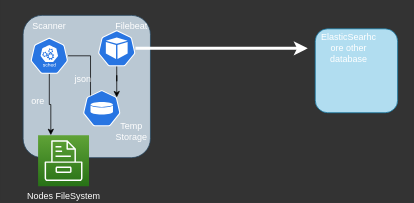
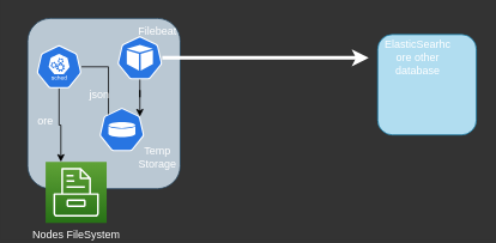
  <mxCell id="0" />
  <mxCell id="1" parent="0" />
  <mxCell id="2" value="" style="rounded=1;whiteSpace=wrap;html=1;fillColor=#bac8d3;strokeColor=#23445d;" vertex="1" parent="1"><mxGeometry x="30" y="20" width="170" height="190" as="geometry" /></mxCell>
  <mxCell id="3" style="edgeStyle=orthogonalEdgeStyle;rounded=0;orthogonalLoop=1;jettySize=auto;html=1;entryX=0.25;entryY=0;entryDx=0;entryDy=0;entryPerimeter=0;" edge="1" parent="1" source="5" target="6"><mxGeometry relative="1" as="geometry" /></mxCell>
  <mxCell id="4" style="edgeStyle=orthogonalEdgeStyle;rounded=0;orthogonalLoop=1;jettySize=auto;html=1;entryX=0.2;entryY=0.417;entryDx=0;entryDy=0;entryPerimeter=0;" edge="1" parent="1" source="5" target="10"><mxGeometry relative="1" as="geometry" /></mxCell>
  <mxCell id="5" value="" style="sketch=0;html=1;dashed=0;whitespace=wrap;fillColor=#2875E2;strokeColor=#ffffff;points=[[0.005,0.63,0],[0.1,0.2,0],[0.9,0.2,0],[0.5,0,0],[0.995,0.63,0],[0.72,0.99,0],[0.5,1,0],[0.28,0.99,0]];shape=mxgraph.kubernetes.icon;prIcon=sched" vertex="1" parent="1"><mxGeometry x="40" y="50" width="50" height="48" as="geometry" /></mxCell>
  <mxCell id="6" value="&lt;font color=&quot;#ffffff&quot;&gt;Nodes FileSystem&lt;/font&gt;" style="sketch=0;points=[[0,0,0],[0.25,0,0],[0.5,0,0],[0.75,0,0],[1,0,0],[0,1,0],[0.25,1,0],[0.5,1,0],[0.75,1,0],[1,1,0],[0,0.25,0],[0,0.5,0],[0,0.75,0],[1,0.25,0],[1,0.5,0],[1,0.75,0]];outlineConnect=0;fontColor=#232F3E;gradientColor=#60A337;gradientDirection=north;fillColor=#277116;strokeColor=#ffffff;dashed=0;verticalLabelPosition=bottom;verticalAlign=top;align=center;html=1;fontSize=12;fontStyle=0;aspect=fixed;shape=mxgraph.aws4.resourceIcon;resIcon=mxgraph.aws4.storage;" vertex="1" parent="1"><mxGeometry x="50" y="180" width="68" height="68" as="geometry" /></mxCell>
  <mxCell id="7" style="edgeStyle=orthogonalEdgeStyle;rounded=0;orthogonalLoop=1;jettySize=auto;html=1;entryX=0.9;entryY=0.2;entryDx=0;entryDy=0;entryPerimeter=0;" edge="1" parent="1" source="9" target="10"><mxGeometry relative="1" as="geometry" /></mxCell>
  <mxCell id="8" style="edgeStyle=orthogonalEdgeStyle;rounded=0;orthogonalLoop=1;jettySize=auto;html=1;fontColor=#FFFFFF;strokeWidth=4;strokeColor=#FFFFFF;" edge="1" parent="1" source="9"><mxGeometry relative="1" as="geometry"><mxPoint x="410" y="64" as="targetPoint" /></mxGeometry></mxCell>
  <mxCell id="9" value="" style="sketch=0;html=1;dashed=0;whitespace=wrap;fillColor=#2875E2;strokeColor=#ffffff;points=[[0.005,0.63,0],[0.1,0.2,0],[0.9,0.2,0],[0.5,0,0],[0.995,0.63,0],[0.72,0.99,0],[0.5,1,0],[0.28,0.99,0]];shape=mxgraph.kubernetes.icon;prIcon=pod" vertex="1" parent="1"><mxGeometry x="130" y="40" width="50" height="48" as="geometry" /></mxCell>
  <mxCell id="10" value="" style="sketch=0;html=1;dashed=0;whitespace=wrap;fillColor=#2875E2;strokeColor=#ffffff;points=[[0.005,0.63,0],[0.1,0.2,0],[0.9,0.2,0],[0.5,0,0],[0.995,0.63,0],[0.72,0.99,0],[0.5,1,0],[0.28,0.99,0]];shape=mxgraph.kubernetes.icon;prIcon=vol" vertex="1" parent="1"><mxGeometry x="110" y="120" width="50" height="48" as="geometry" /></mxCell>
- <mxCell id="11" value="&lt;font color=&quot;#ffffff&quot;&gt;Scanner&lt;/font&gt;" style="text;html=1;strokeColor=none;fillColor=none;align=center;verticalAlign=middle;whiteSpace=wrap;rounded=0;" vertex="1" parent="1"><mxGeometry x="35" y="20" width="60" height="30" as="geometry" /></mxCell>
  <mxCell id="12" value="Temp Storage" style="text;html=1;strokeColor=none;fillColor=none;align=center;verticalAlign=middle;whiteSpace=wrap;rounded=0;fontColor=#FFFFFF;" vertex="1" parent="1"><mxGeometry x="145" y="160" width="60" height="30" as="geometry" /></mxCell>
  <mxCell id="13" value="Filebeat" style="text;html=1;strokeColor=none;fillColor=none;align=center;verticalAlign=middle;whiteSpace=wrap;rounded=0;fontColor=#FFFFFF;" vertex="1" parent="1"><mxGeometry x="145" y="20" width="60" height="30" as="geometry" /></mxCell>
  <mxCell id="14" value="ore" style="text;html=1;strokeColor=none;fillColor=none;align=center;verticalAlign=middle;whiteSpace=wrap;rounded=0;fontColor=#FFFFFF;" vertex="1" parent="1"><mxGeometry x="20" y="120" width="60" height="30" as="geometry" /></mxCell>
  <mxCell id="15" value="json" style="text;html=1;strokeColor=none;fillColor=none;align=center;verticalAlign=middle;whiteSpace=wrap;rounded=0;fontColor=#FFFFFF;" vertex="1" parent="1"><mxGeometry x="80" y="90" width="60" height="30" as="geometry" /></mxCell>
  <mxCell id="16" value="" style="rounded=1;whiteSpace=wrap;html=1;fillColor=#b1ddf0;strokeColor=#10739e;" vertex="1" parent="1"><mxGeometry x="420" y="38" width="110" height="112" as="geometry" /></mxCell>
  <mxCell id="17" value="ElasticSearhc ore other database" style="text;html=1;strokeColor=none;fillColor=none;align=center;verticalAlign=middle;whiteSpace=wrap;rounded=0;fontColor=#FFFFFF;" vertex="1" parent="1"><mxGeometry x="435" y="49" width="60" height="30" as="geometry" /></mxCell>
